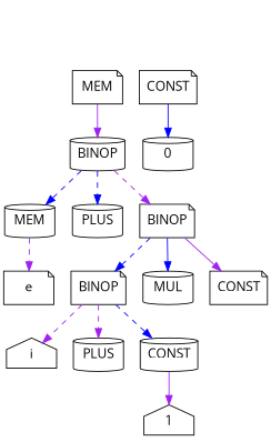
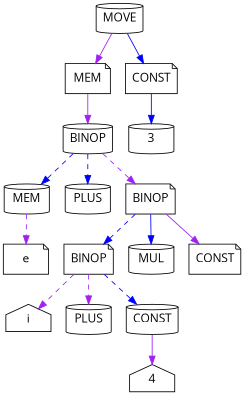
  digraph {
    fontname="Open Sans"
    node [fontname="Open Sans" shape=cylinder]
    edge [color=purple fontname="Open Sans" style=dashed]
+   n1 [label=MOVE]
    n2 [label=MEM shape=note]
    n3 [label=CONST shape=note]
    n4 [label=BINOP]
-   n5 [label=0]
+   n5 [label=3]
    n6 [label=MEM]
    n7 [label=PLUS]
    n8 [label=BINOP shape=note]
    e [shape=note]
    n10 [label=BINOP shape=note]
    MUL
    n12 [label=CONST shape=note]
    i [shape=house]
    n14 [label=PLUS]
    n15 [label=CONST]
-   n16 [label=1 shape=house]
+   n16 [label=4 shape=house]
+   n1 -> n2 [style=solid]
+   n1 -> n3 [color=blue style=solid]
    n2 -> n4 [style=solid]
    n3 -> n5 [color=blue style=solid]
    n4 -> n6 [color=blue]
    n4 -> n7 [color=blue]
    n4 -> n8
    n6 -> e
    n8 -> n10 [color=blue]
    n8 -> MUL [color=blue style=solid]
    n8 -> n12 [style=solid]
    n10 -> i
    n10 -> n14
    n10 -> n15 [color=blue]
    n15 -> n16 [style=solid]
  }
